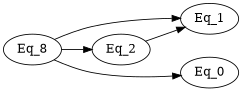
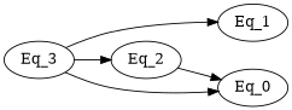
  digraph {
    rankdir=LR
    Eq_2
    Eq_1
-   Eq_3 [label=Eq_8]
+   Eq_3
    Eq_0
-   Eq_2 -> Eq_1
+   Eq_2 -> Eq_0
    Eq_3 -> Eq_2
    Eq_3 -> Eq_1
    Eq_3 -> Eq_0
  }
